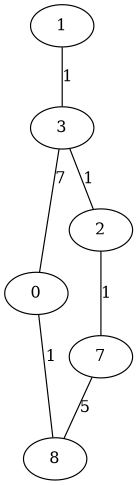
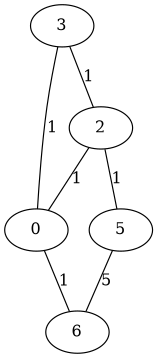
  graph {
    edge [weight=1]
-   1
    3
    n3 [label=0]
    2
-   5 [label=7]
-   6 [label=8]
-   1 -- 3 [label=1]
-   3 -- n3 [label=7]
+   5
+   6
+   3 -- n3 [label=1]
    3 -- 2 [label=1]
    n3 -- 6 [label=1]
+   2 -- n3 [label=1]
    2 -- 5 [label=1]
    5 -- 6 [label=5]
  }
